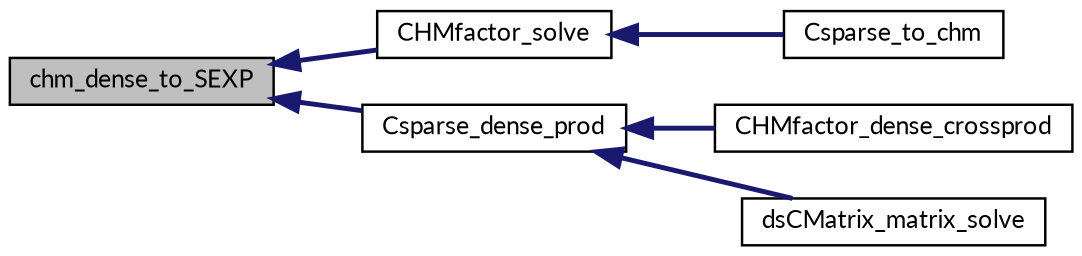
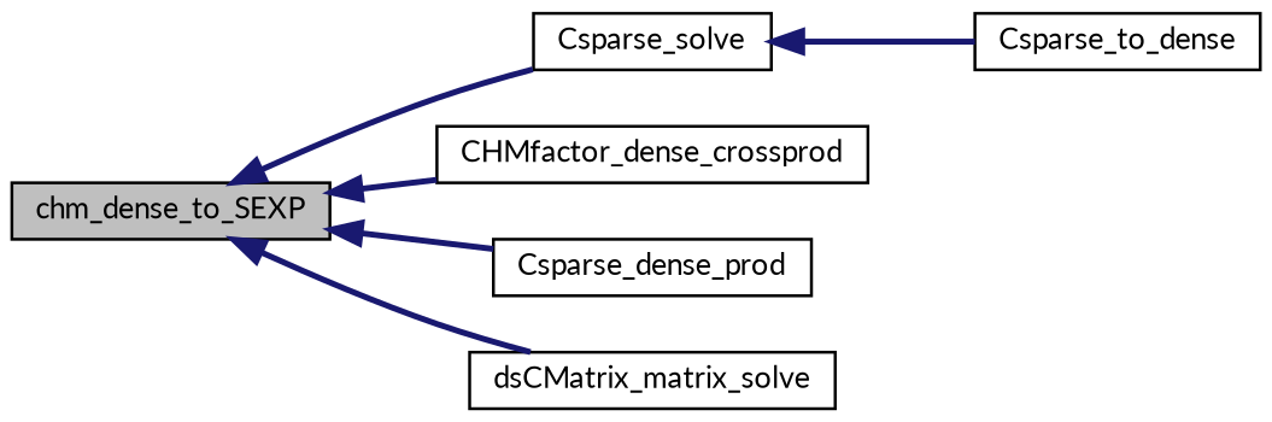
  digraph {
    fontname=Lato
    rankdir=LR
    node [color=black fillcolor=white fontname=Lato fontsize=10 shape=record style=filled]
    edge [color=midnightblue dir=back fontname=Lato fontsize=10 labelfontname=FreeSans labelfontsize=10 style=bold]
    n1 [fillcolor=grey75 fontcolor=black height=0.2 label=chm_dense_to_SEXP width=0.4]
-   n2 [height=0.2 label=CHMfactor_solve width=0.4]
+   n2 [height=0.2 label=Csparse_solve width=0.4]
    n3 [height=0.2 label=CHMfactor_dense_crossprod width=0.4]
    n4 [height=0.2 label=Csparse_dense_prod width=0.4]
    n5 [height=0.2 label=dsCMatrix_matrix_solve width=0.4]
-   n6 [height=0.2 label=Csparse_to_chm width=0.4]
+   n6 [height=0.2 label=Csparse_to_dense width=0.4]
    n1 -> n2
-   n4 -> n3
+   n1 -> n3
    n1 -> n4
-   n4 -> n5
+   n1 -> n5
    n2 -> n6
  }
